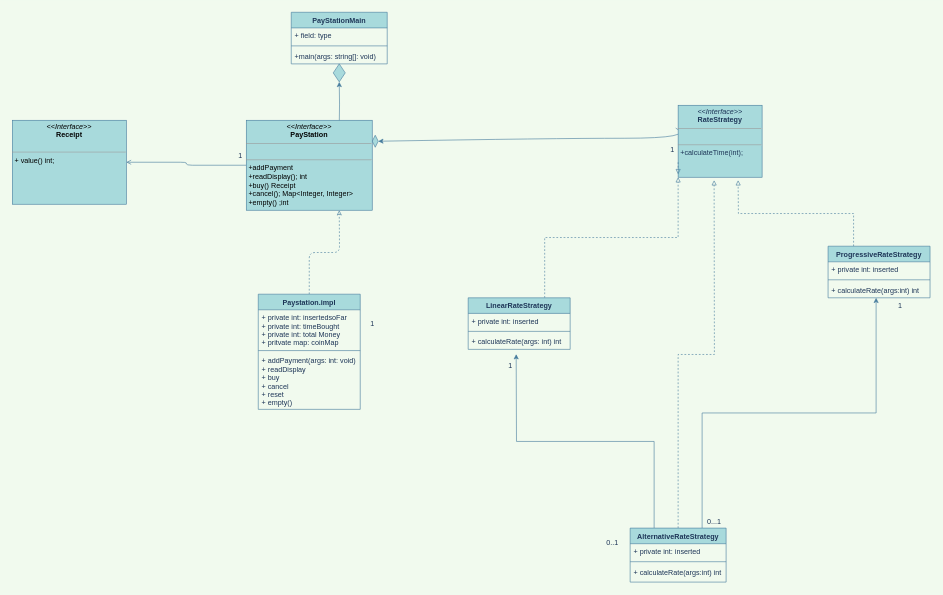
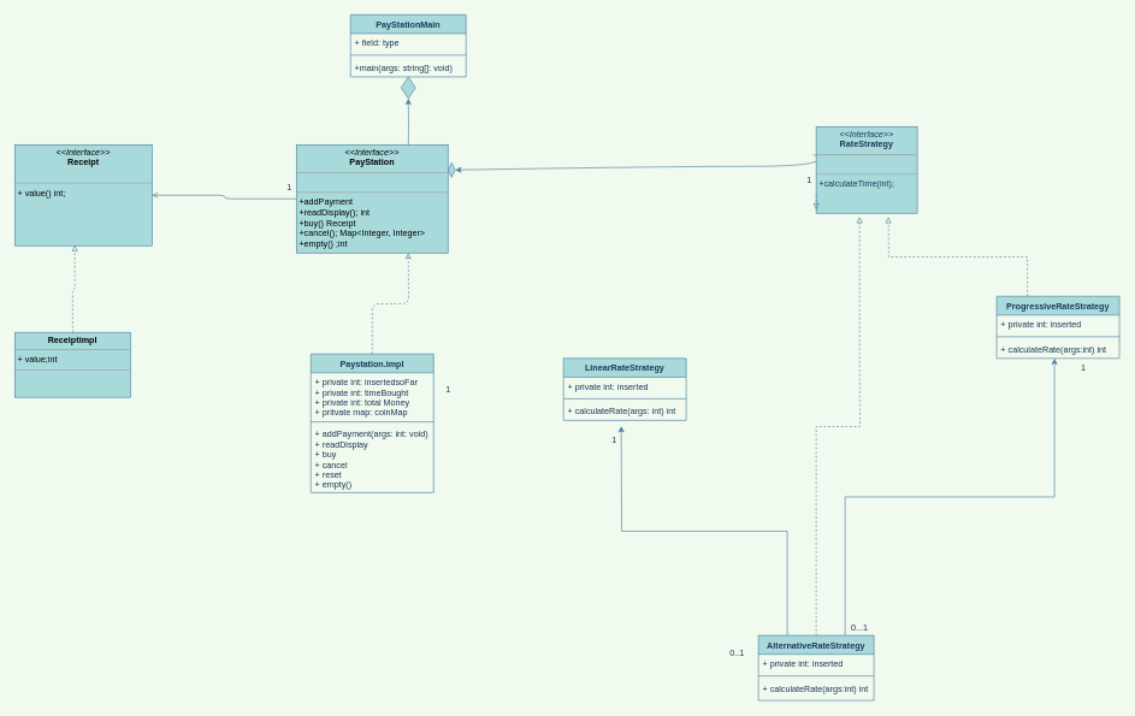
  <mxCell id="0" />
  <mxCell id="1" parent="0" />
  <mxCell id="2" style="edgeStyle=orthogonalEdgeStyle;curved=0;rounded=1;sketch=0;orthogonalLoop=1;jettySize=auto;html=1;exitX=0.5;exitY=1;exitDx=0;exitDy=0;strokeColor=#457B9D;fillColor=#A8DADC;fontColor=#1D3557;labelBackgroundColor=#F1FAEE;" parent="1" edge="1"><mxGeometry relative="1" as="geometry"><mxPoint x="1145" y="330" as="sourcePoint" /><mxPoint x="1145" y="330" as="targetPoint" /></mxGeometry></mxCell>
  <mxCell id="3" style="edgeStyle=orthogonalEdgeStyle;rounded=0;orthogonalLoop=1;jettySize=auto;html=1;exitX=0.25;exitY=0;exitDx=0;exitDy=0;dashed=1;endArrow=block;endFill=0;labelBackgroundColor=#F1FAEE;strokeColor=#457B9D;fontColor=#1D3557;" edge="1" parent="1" source="4"><mxGeometry relative="1" as="geometry"><mxPoint x="1230" y="300" as="targetPoint" /></mxGeometry></mxCell>
  <mxCell id="4" value="ProgressiveRateStrategy" style="swimlane;fontStyle=1;align=center;verticalAlign=top;childLayout=stackLayout;horizontal=1;startSize=26;horizontalStack=0;resizeParent=1;resizeParentMax=0;resizeLast=0;collapsible=1;marginBottom=0;rounded=0;sketch=0;strokeColor=#457B9D;fillColor=#A8DADC;fontColor=#1D3557;" parent="1" vertex="1"><mxGeometry x="1380" y="410" width="170" height="86" as="geometry" /></mxCell>
  <mxCell id="5" value="+ private int: inserted" style="text;strokeColor=none;fillColor=none;align=left;verticalAlign=top;spacingLeft=4;spacingRight=4;overflow=hidden;rotatable=0;points=[[0,0.5],[1,0.5]];portConstraint=eastwest;fontColor=#1D3557;" parent="4" vertex="1"><mxGeometry y="26" width="170" height="26" as="geometry" /></mxCell>
  <mxCell id="6" value="" style="line;strokeWidth=1;fillColor=none;align=left;verticalAlign=middle;spacingTop=-1;spacingLeft=3;spacingRight=3;rotatable=0;labelPosition=right;points=[];portConstraint=eastwest;labelBackgroundColor=#F1FAEE;strokeColor=#457B9D;fontColor=#1D3557;" parent="4" vertex="1"><mxGeometry y="52" width="170" height="8" as="geometry" /></mxCell>
  <mxCell id="7" value="+ calculateRate(args:int) int" style="text;strokeColor=none;fillColor=none;align=left;verticalAlign=top;spacingLeft=4;spacingRight=4;overflow=hidden;rotatable=0;points=[[0,0.5],[1,0.5]];portConstraint=eastwest;fontColor=#1D3557;" parent="4" vertex="1"><mxGeometry y="60" width="170" height="26" as="geometry" /></mxCell>
  <mxCell id="8" style="edgeStyle=orthogonalEdgeStyle;rounded=0;orthogonalLoop=1;jettySize=auto;html=1;exitX=0.75;exitY=0;exitDx=0;exitDy=0;entryX=0.471;entryY=1;entryDx=0;entryDy=0;entryPerimeter=0;labelBackgroundColor=#F1FAEE;strokeColor=#457B9D;fontColor=#1D3557;" edge="1" parent="1" source="11" target="7"><mxGeometry relative="1" as="geometry" /></mxCell>
  <mxCell id="9" style="edgeStyle=orthogonalEdgeStyle;rounded=0;orthogonalLoop=1;jettySize=auto;html=1;exitX=0.25;exitY=0;exitDx=0;exitDy=0;labelBackgroundColor=#F1FAEE;strokeColor=#457B9D;fontColor=#1D3557;" edge="1" parent="1" source="11"><mxGeometry relative="1" as="geometry"><mxPoint x="860" y="590" as="targetPoint" /></mxGeometry></mxCell>
  <mxCell id="10" style="edgeStyle=orthogonalEdgeStyle;rounded=0;orthogonalLoop=1;jettySize=auto;html=1;exitX=0.5;exitY=0;exitDx=0;exitDy=0;dashed=1;endArrow=block;endFill=0;labelBackgroundColor=#F1FAEE;strokeColor=#457B9D;fontColor=#1D3557;" edge="1" parent="1" source="11"><mxGeometry relative="1" as="geometry"><mxPoint x="1190" y="300" as="targetPoint" /></mxGeometry></mxCell>
  <mxCell id="11" value="AlternativeRateStrategy" style="swimlane;fontStyle=1;align=center;verticalAlign=top;childLayout=stackLayout;horizontal=1;startSize=26;horizontalStack=0;resizeParent=1;resizeParentMax=0;resizeLast=0;collapsible=1;marginBottom=0;rounded=0;sketch=0;strokeColor=#457B9D;fillColor=#A8DADC;fontColor=#1D3557;" parent="1" vertex="1"><mxGeometry x="1050" y="880" width="160" height="90" as="geometry" /></mxCell>
  <mxCell id="12" value="+ private int: inserted" style="text;strokeColor=none;fillColor=none;align=left;verticalAlign=top;spacingLeft=4;spacingRight=4;overflow=hidden;rotatable=0;points=[[0,0.5],[1,0.5]];portConstraint=eastwest;fontColor=#1D3557;" parent="11" vertex="1"><mxGeometry y="26" width="160" height="26" as="geometry" /></mxCell>
  <mxCell id="13" value="" style="line;strokeWidth=1;fillColor=none;align=left;verticalAlign=middle;spacingTop=-1;spacingLeft=3;spacingRight=3;rotatable=0;labelPosition=right;points=[];portConstraint=eastwest;labelBackgroundColor=#F1FAEE;strokeColor=#457B9D;fontColor=#1D3557;" parent="11" vertex="1"><mxGeometry y="52" width="160" height="8" as="geometry" /></mxCell>
  <mxCell id="14" value="+ calculateRate(args:int) int" style="text;strokeColor=none;fillColor=none;align=left;verticalAlign=top;spacingLeft=4;spacingRight=4;overflow=hidden;rotatable=0;points=[[0,0.5],[1,0.5]];portConstraint=eastwest;fontColor=#1D3557;" parent="11" vertex="1"><mxGeometry y="60" width="160" height="30" as="geometry" /></mxCell>
- <mxCell id="15" style="edgeStyle=orthogonalEdgeStyle;rounded=0;orthogonalLoop=1;jettySize=auto;html=1;exitX=0.75;exitY=0;exitDx=0;exitDy=0;entryX=0;entryY=1;entryDx=0;entryDy=0;dashed=1;endArrow=block;endFill=0;labelBackgroundColor=#F1FAEE;strokeColor=#457B9D;fontColor=#1D3557;" edge="1" parent="1" source="16" target="36"><mxGeometry relative="1" as="geometry" /></mxCell>
  <mxCell id="16" value="LinearRateStrategy&#10;" style="swimlane;fontStyle=1;align=center;verticalAlign=top;childLayout=stackLayout;horizontal=1;startSize=26;horizontalStack=0;resizeParent=1;resizeParentMax=0;resizeLast=0;collapsible=1;marginBottom=0;rounded=0;sketch=0;strokeColor=#457B9D;fillColor=#A8DADC;fontColor=#1D3557;" parent="1" vertex="1"><mxGeometry x="780" y="496" width="170" height="86" as="geometry" /></mxCell>
  <mxCell id="17" value="+ private int: inserted" style="text;strokeColor=none;fillColor=none;align=left;verticalAlign=top;spacingLeft=4;spacingRight=4;overflow=hidden;rotatable=0;points=[[0,0.5],[1,0.5]];portConstraint=eastwest;fontColor=#1D3557;" parent="16" vertex="1"><mxGeometry y="26" width="170" height="26" as="geometry" /></mxCell>
  <mxCell id="18" value="" style="line;strokeWidth=1;fillColor=none;align=left;verticalAlign=middle;spacingTop=-1;spacingLeft=3;spacingRight=3;rotatable=0;labelPosition=right;points=[];portConstraint=eastwest;labelBackgroundColor=#F1FAEE;strokeColor=#457B9D;fontColor=#1D3557;" parent="16" vertex="1"><mxGeometry y="52" width="170" height="8" as="geometry" /></mxCell>
  <mxCell id="19" value="+ calculateRate(args: int) int" style="text;strokeColor=none;fillColor=none;align=left;verticalAlign=top;spacingLeft=4;spacingRight=4;overflow=hidden;rotatable=0;points=[[0,0.5],[1,0.5]];portConstraint=eastwest;fontColor=#1D3557;" parent="16" vertex="1"><mxGeometry y="60" width="170" height="26" as="geometry" /></mxCell>
  <mxCell id="20" style="edgeStyle=orthogonalEdgeStyle;rounded=0;orthogonalLoop=1;jettySize=auto;html=1;exitX=0.5;exitY=0;exitDx=0;exitDy=0;entryX=0.5;entryY=1;entryDx=0;entryDy=0;labelBackgroundColor=#F1FAEE;strokeColor=#457B9D;fontColor=#1D3557;" parent="1" target="30" edge="1"><mxGeometry relative="1" as="geometry"><mxPoint x="565" y="210" as="sourcePoint" /></mxGeometry></mxCell>
  <mxCell id="21" style="edgeStyle=orthogonalEdgeStyle;curved=0;rounded=1;sketch=0;orthogonalLoop=1;jettySize=auto;html=1;entryX=0.5;entryY=1;entryDx=0;entryDy=0;strokeColor=#457B9D;fillColor=#A8DADC;fontColor=#1D3557;labelBackgroundColor=#F1FAEE;dashed=1;endArrow=classic;endFill=0;" parent="1" source="22" edge="1"><mxGeometry relative="1" as="geometry"><mxPoint x="565" y="350" as="targetPoint" /></mxGeometry></mxCell>
  <mxCell id="22" value="Paystation.impl" style="swimlane;fontStyle=1;align=center;verticalAlign=top;childLayout=stackLayout;horizontal=1;startSize=26;horizontalStack=0;resizeParent=1;resizeParentMax=0;resizeLast=0;collapsible=1;marginBottom=0;rounded=0;sketch=0;strokeColor=#457B9D;fillColor=#A8DADC;fontColor=#1D3557;" parent="1" vertex="1"><mxGeometry x="430" y="490" width="170" height="192" as="geometry" /></mxCell>
  <mxCell id="23" value="+ private int: insertedsoFar&#10;+ private int: timeBought&#10;+ private int: total Money&#10;+ pritvate map: coinMap" style="text;strokeColor=none;fillColor=none;align=left;verticalAlign=top;spacingLeft=4;spacingRight=4;overflow=hidden;rotatable=0;points=[[0,0.5],[1,0.5]];portConstraint=eastwest;fontColor=#1D3557;" parent="22" vertex="1"><mxGeometry y="26" width="170" height="64" as="geometry" /></mxCell>
  <mxCell id="24" value="" style="line;strokeWidth=1;fillColor=none;align=left;verticalAlign=middle;spacingTop=-1;spacingLeft=3;spacingRight=3;rotatable=0;labelPosition=right;points=[];portConstraint=eastwest;labelBackgroundColor=#F1FAEE;strokeColor=#457B9D;fontColor=#1D3557;" parent="22" vertex="1"><mxGeometry y="90" width="170" height="8" as="geometry" /></mxCell>
  <mxCell id="25" value="+ addPayment(args: int: void)&#10;+ readDisplay&#10;+ buy&#10;+ cancel&#10;+ reset&#10;+ empty()&#10;" style="text;strokeColor=none;fillColor=none;align=left;verticalAlign=top;spacingLeft=4;spacingRight=4;overflow=hidden;rotatable=0;points=[[0,0.5],[1,0.5]];portConstraint=eastwest;fontColor=#1D3557;" parent="22" vertex="1"><mxGeometry y="98" width="170" height="94" as="geometry" /></mxCell>
  <mxCell id="26" value="PayStationMain" style="swimlane;fontStyle=1;align=center;verticalAlign=top;childLayout=stackLayout;horizontal=1;startSize=26;horizontalStack=0;resizeParent=1;resizeParentMax=0;resizeLast=0;collapsible=1;marginBottom=0;fillColor=#A8DADC;strokeColor=#457B9D;fontColor=#1D3557;" parent="1" vertex="1"><mxGeometry x="485" y="20" width="160" height="86" as="geometry"><mxRectangle x="-105" y="190" width="100" height="26" as="alternateBounds" /></mxGeometry></mxCell>
  <mxCell id="27" value="+ field: type" style="text;strokeColor=none;fillColor=none;align=left;verticalAlign=top;spacingLeft=4;spacingRight=4;overflow=hidden;rotatable=0;points=[[0,0.5],[1,0.5]];portConstraint=eastwest;fontColor=#1D3557;" parent="26" vertex="1"><mxGeometry y="26" width="160" height="26" as="geometry" /></mxCell>
  <mxCell id="28" value="" style="line;strokeWidth=1;fillColor=none;align=left;verticalAlign=middle;spacingTop=-1;spacingLeft=3;spacingRight=3;rotatable=0;labelPosition=right;points=[];portConstraint=eastwest;labelBackgroundColor=#F1FAEE;strokeColor=#457B9D;fontColor=#1D3557;" parent="26" vertex="1"><mxGeometry y="52" width="160" height="8" as="geometry" /></mxCell>
  <mxCell id="29" value="+main(args: string[]: void)" style="text;strokeColor=none;fillColor=none;align=left;verticalAlign=top;spacingLeft=4;spacingRight=4;overflow=hidden;rotatable=0;points=[[0,0.5],[1,0.5]];portConstraint=eastwest;fontColor=#1D3557;" parent="26" vertex="1"><mxGeometry y="60" width="160" height="26" as="geometry" /></mxCell>
  <mxCell id="30" value="" style="rhombus;whiteSpace=wrap;html=1;fillColor=#A8DADC;strokeColor=#457B9D;fontColor=#1D3557;" parent="1" vertex="1"><mxGeometry x="555" y="106" width="20" height="30" as="geometry" /></mxCell>
  <mxCell id="31" value="" style="rhombus;whiteSpace=wrap;html=1;fillColor=#A8DADC;strokeColor=#457B9D;fontColor=#1D3557;" parent="1" vertex="1"><mxGeometry x="620" y="225" width="10" height="20" as="geometry" /></mxCell>
  <mxCell id="32" value="" style="curved=1;endArrow=classic;html=1;entryX=1;entryY=0.5;entryDx=0;entryDy=0;exitX=-0.029;exitY=0.317;exitDx=0;exitDy=0;exitPerimeter=0;labelBackgroundColor=#F1FAEE;strokeColor=#457B9D;fontColor=#1D3557;" parent="1" source="36" target="31" edge="1"><mxGeometry width="50" height="50" relative="1" as="geometry"><mxPoint x="1120" y="220" as="sourcePoint" /><mxPoint x="960" y="290" as="targetPoint" /><Array as="points"><mxPoint x="1160" y="230" /><mxPoint x="920" y="230" /></Array></mxGeometry></mxCell>
  <mxCell id="33" value="1" style="text;html=1;align=center;verticalAlign=middle;resizable=0;points=[];autosize=1;fontColor=#1D3557;" vertex="1" parent="1"><mxGeometry x="840" y="600" width="20" height="20" as="geometry" /></mxCell>
  <mxCell id="34" value="0..1" style="text;html=1;align=center;verticalAlign=middle;resizable=0;points=[];autosize=1;fontColor=#1D3557;" vertex="1" parent="1"><mxGeometry x="1000" y="895" width="40" height="20" as="geometry" /></mxCell>
  <mxCell id="35" value="0...1" style="text;html=1;align=center;verticalAlign=middle;resizable=0;points=[];autosize=1;fontColor=#1D3557;" vertex="1" parent="1"><mxGeometry x="1170" y="860" width="40" height="20" as="geometry" /></mxCell>
  <mxCell id="36" value="&lt;p style=&quot;margin: 0px ; margin-top: 4px ; text-align: center&quot;&gt;&lt;i&gt;&amp;lt;&amp;lt;Interface&amp;gt;&amp;gt;&lt;/i&gt;&lt;br&gt;&lt;b&gt;RateStrategy&lt;/b&gt;&lt;/p&gt;&lt;hr size=&quot;1&quot;&gt;&lt;p style=&quot;margin: 0px ; margin-left: 4px&quot;&gt;&lt;br&gt;&lt;/p&gt;&lt;hr size=&quot;1&quot;&gt;&lt;p style=&quot;margin: 0px ; margin-left: 4px&quot;&gt;+calculateTime(int);&lt;/p&gt;" style="verticalAlign=top;align=left;overflow=fill;fontSize=12;fontFamily=Helvetica;html=1;fillColor=#A8DADC;strokeColor=#457B9D;fontColor=#1D3557;" vertex="1" parent="1"><mxGeometry x="1130" y="175" width="140" height="120" as="geometry" /></mxCell>
  <mxCell id="37" value="1" style="text;html=1;align=center;verticalAlign=middle;resizable=0;points=[];autosize=1;fontColor=#1D3557;" vertex="1" parent="1"><mxGeometry x="1490" y="500" width="20" height="20" as="geometry" /></mxCell>
  <mxCell id="38" value="1" style="text;html=1;align=center;verticalAlign=middle;resizable=0;points=[];autosize=1;fontColor=#1D3557;" vertex="1" parent="1"><mxGeometry x="610" y="530" width="20" height="20" as="geometry" /></mxCell>
  <mxCell id="39" style="edgeStyle=orthogonalEdgeStyle;curved=0;rounded=1;sketch=0;orthogonalLoop=1;jettySize=auto;html=1;strokeColor=#457B9D;fillColor=#A8DADC;fontColor=#1D3557;endArrow=open;endFill=0;" edge="1" parent="1" source="40" target="41"><mxGeometry relative="1" as="geometry" /></mxCell>
  <mxCell id="40" value="&lt;p style=&quot;margin: 0px ; margin-top: 4px ; text-align: center&quot;&gt;&lt;i&gt;&amp;lt;&amp;lt;Interface&amp;gt;&amp;gt;&lt;/i&gt;&lt;br&gt;&lt;b&gt;PayStation&lt;/b&gt;&lt;/p&gt;&lt;hr size=&quot;1&quot;&gt;&lt;p style=&quot;margin: 0px ; margin-left: 4px&quot;&gt;&lt;br&gt;&lt;/p&gt;&lt;hr size=&quot;1&quot;&gt;&lt;p style=&quot;margin: 0px 0px 0px 4px&quot;&gt;+addPayment&lt;/p&gt;&lt;p style=&quot;margin: 0px 0px 0px 4px&quot;&gt;+readDisplay(); int&lt;/p&gt;&lt;p style=&quot;margin: 0px 0px 0px 4px&quot;&gt;+buy() Receipt&lt;/p&gt;&lt;p style=&quot;margin: 0px 0px 0px 4px&quot;&gt;+cancel(); Map&amp;lt;Integer, Integer&amp;gt;&lt;/p&gt;&lt;p style=&quot;margin: 0px 0px 0px 4px&quot;&gt;+empty() ;int&lt;/p&gt;" style="verticalAlign=top;align=left;overflow=fill;fontSize=12;fontFamily=Helvetica;html=1;rounded=0;sketch=0;strokeColor=#457B9D;fillColor=#A8DADC;" vertex="1" parent="1"><mxGeometry x="410" y="200" width="210" height="150" as="geometry" /></mxCell>
  <mxCell id="41" value="&lt;p style=&quot;margin: 0px ; margin-top: 4px ; text-align: center&quot;&gt;&lt;i&gt;&amp;lt;&amp;lt;Interface&amp;gt;&amp;gt;&lt;/i&gt;&lt;br&gt;&lt;b&gt;Receipt&lt;/b&gt;&lt;/p&gt;&lt;p style=&quot;margin: 0px ; margin-left: 4px&quot;&gt;&lt;br&gt;&lt;/p&gt;&lt;hr size=&quot;1&quot;&gt;&lt;p style=&quot;margin: 0px ; margin-left: 4px&quot;&gt;+ value() int;&lt;br&gt;&lt;/p&gt;" style="verticalAlign=top;align=left;overflow=fill;fontSize=12;fontFamily=Helvetica;html=1;rounded=0;sketch=0;strokeColor=#457B9D;fillColor=#A8DADC;" vertex="1" parent="1"><mxGeometry x="20" y="200" width="190" height="140" as="geometry" /></mxCell>
+ <mxCell id="42" style="edgeStyle=orthogonalEdgeStyle;curved=0;rounded=1;sketch=0;orthogonalLoop=1;jettySize=auto;html=1;entryX=0.437;entryY=0.993;entryDx=0;entryDy=0;entryPerimeter=0;endArrow=block;endFill=0;strokeColor=#457B9D;fillColor=#A8DADC;fontColor=#1D3557;dashed=1;" edge="1" parent="1" source="43" target="41"><mxGeometry relative="1" as="geometry" /></mxCell>
+ <mxCell id="43" value="&lt;p style=&quot;margin: 0px ; margin-top: 4px ; text-align: center&quot;&gt;&lt;b&gt;Receiptimpl&lt;/b&gt;&lt;/p&gt;&lt;hr size=&quot;1&quot;&gt;&lt;p style=&quot;margin: 0px ; margin-left: 4px&quot;&gt;+ value;int&lt;/p&gt;&lt;hr size=&quot;1&quot;&gt;&lt;p style=&quot;margin: 0px ; margin-left: 4px&quot;&gt;&lt;br&gt;&lt;/p&gt;" style="verticalAlign=top;align=left;overflow=fill;fontSize=12;fontFamily=Helvetica;html=1;rounded=0;sketch=0;strokeColor=#457B9D;fillColor=#A8DADC;" vertex="1" parent="1"><mxGeometry x="20" y="460" width="160" height="90" as="geometry" /></mxCell>
  <mxCell id="44" value="1" style="text;html=1;align=center;verticalAlign=middle;resizable=0;points=[];autosize=1;fontColor=#1D3557;" vertex="1" parent="1"><mxGeometry x="390" y="250" width="20" height="20" as="geometry" /></mxCell>
  <mxCell id="45" style="edgeStyle=orthogonalEdgeStyle;curved=0;rounded=1;sketch=0;orthogonalLoop=1;jettySize=auto;html=1;dashed=1;endArrow=block;endFill=0;strokeColor=#457B9D;fillColor=#A8DADC;fontColor=#1D3557;" edge="1" parent="1"><mxGeometry relative="1" as="geometry"><mxPoint x="1130" y="270" as="sourcePoint" /><mxPoint x="1130" y="290" as="targetPoint" /></mxGeometry></mxCell>
  <mxCell id="46" value="1" style="text;html=1;align=center;verticalAlign=middle;resizable=0;points=[];autosize=1;fontColor=#1D3557;" vertex="1" parent="1"><mxGeometry x="1110" y="240" width="20" height="20" as="geometry" /></mxCell>
